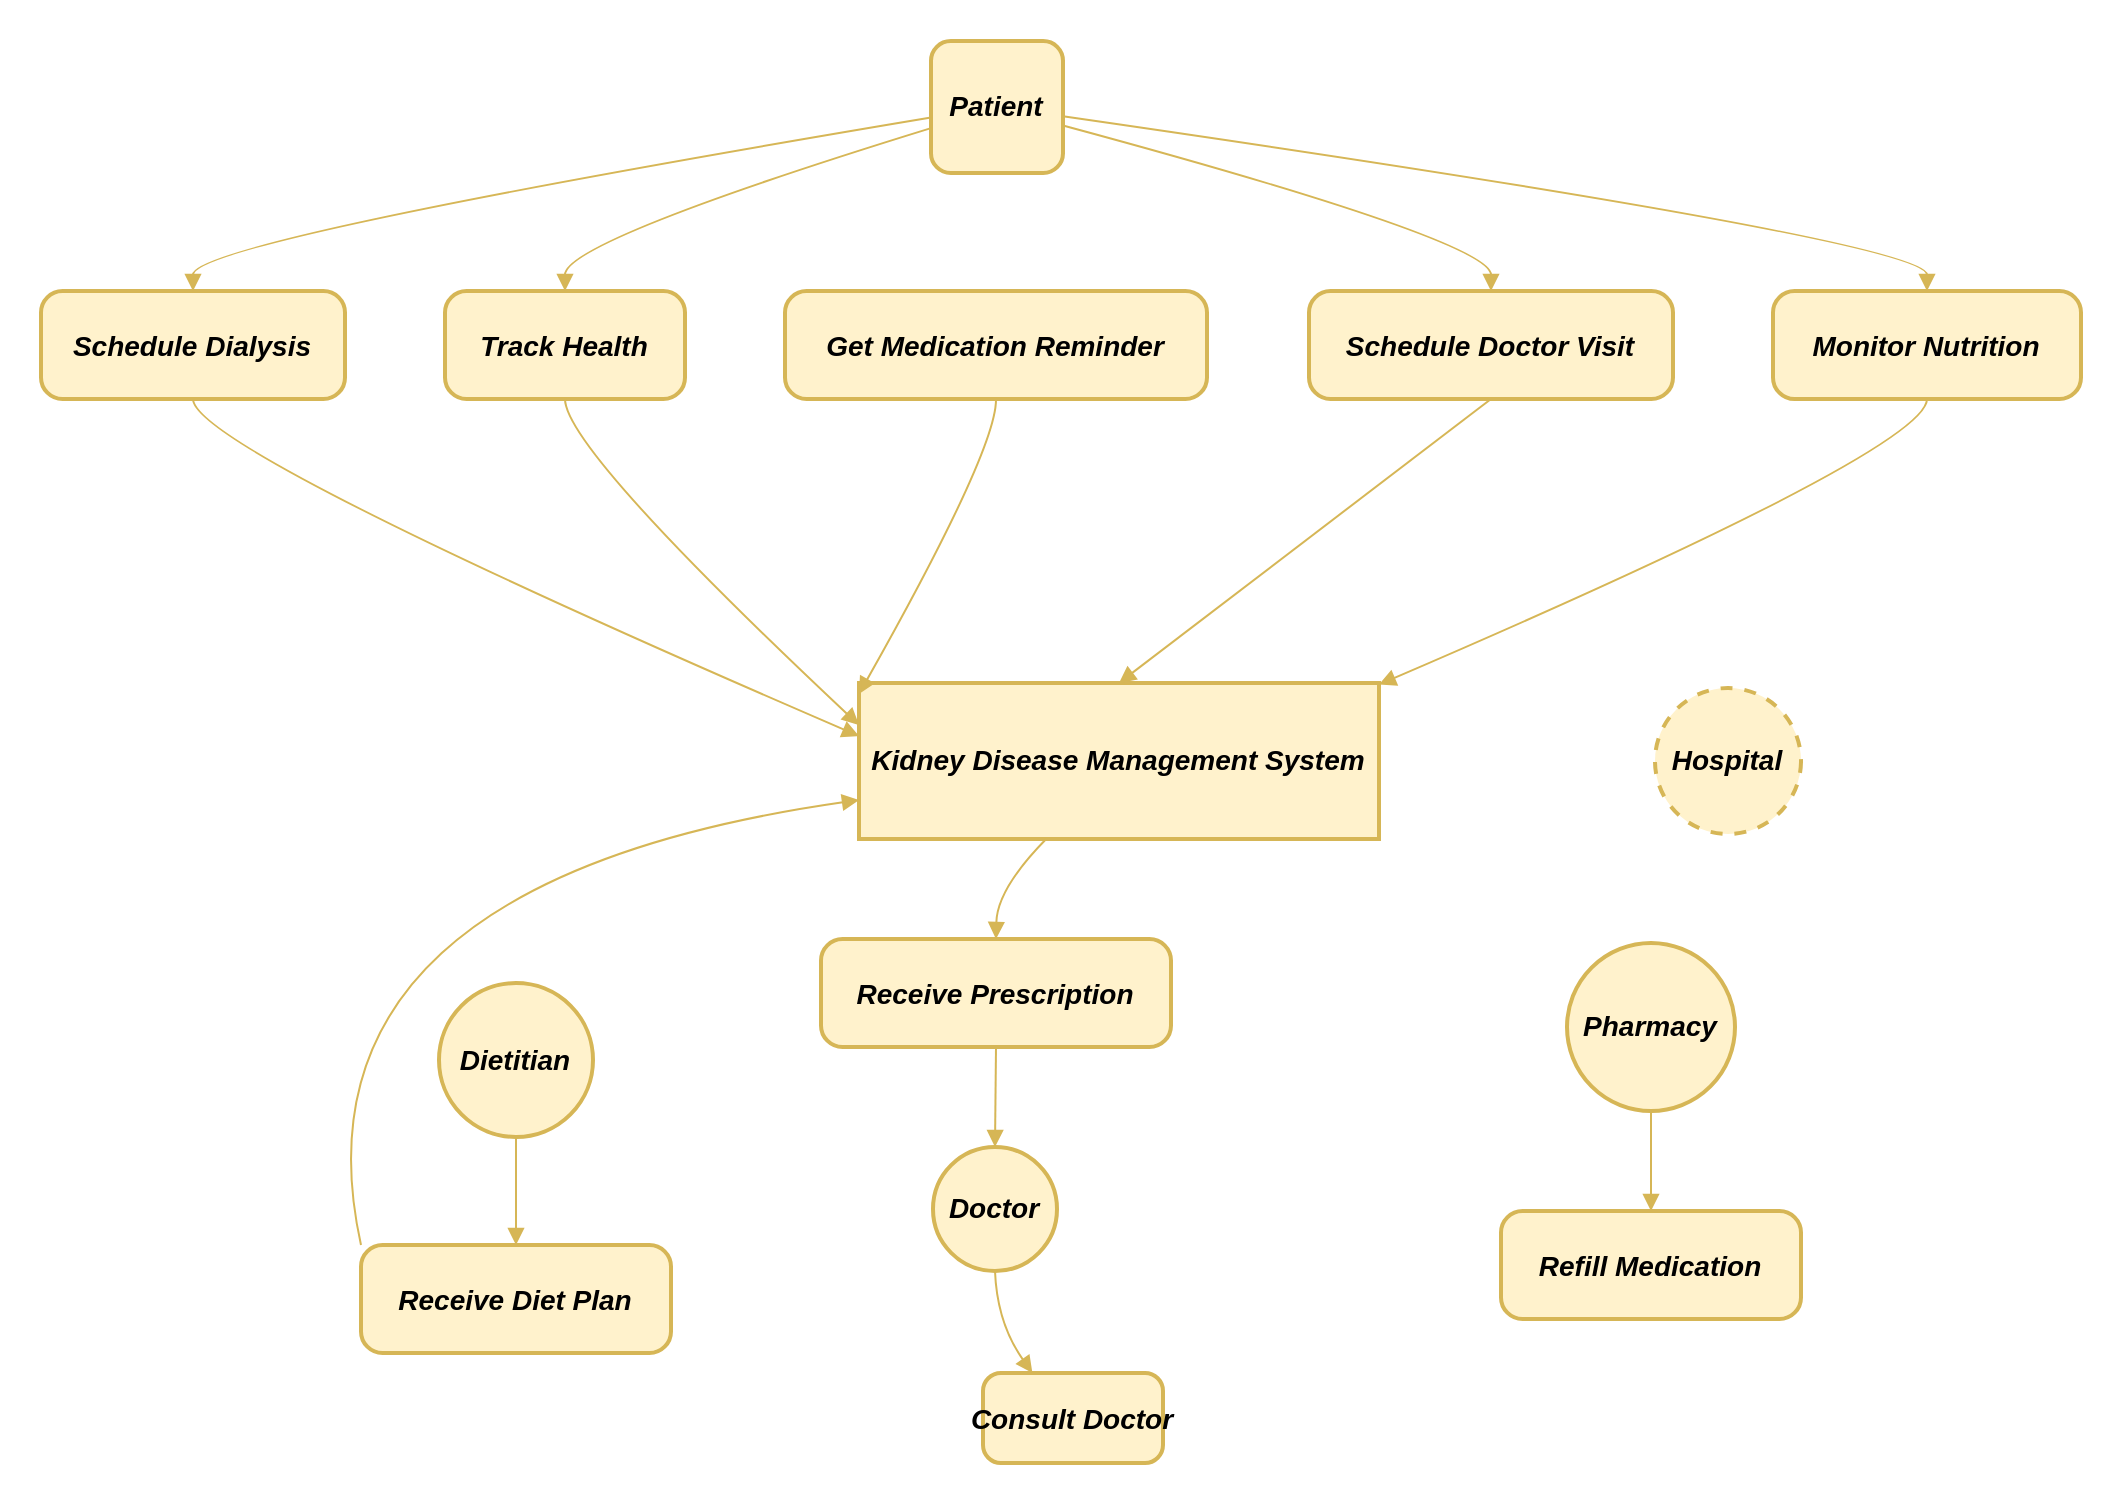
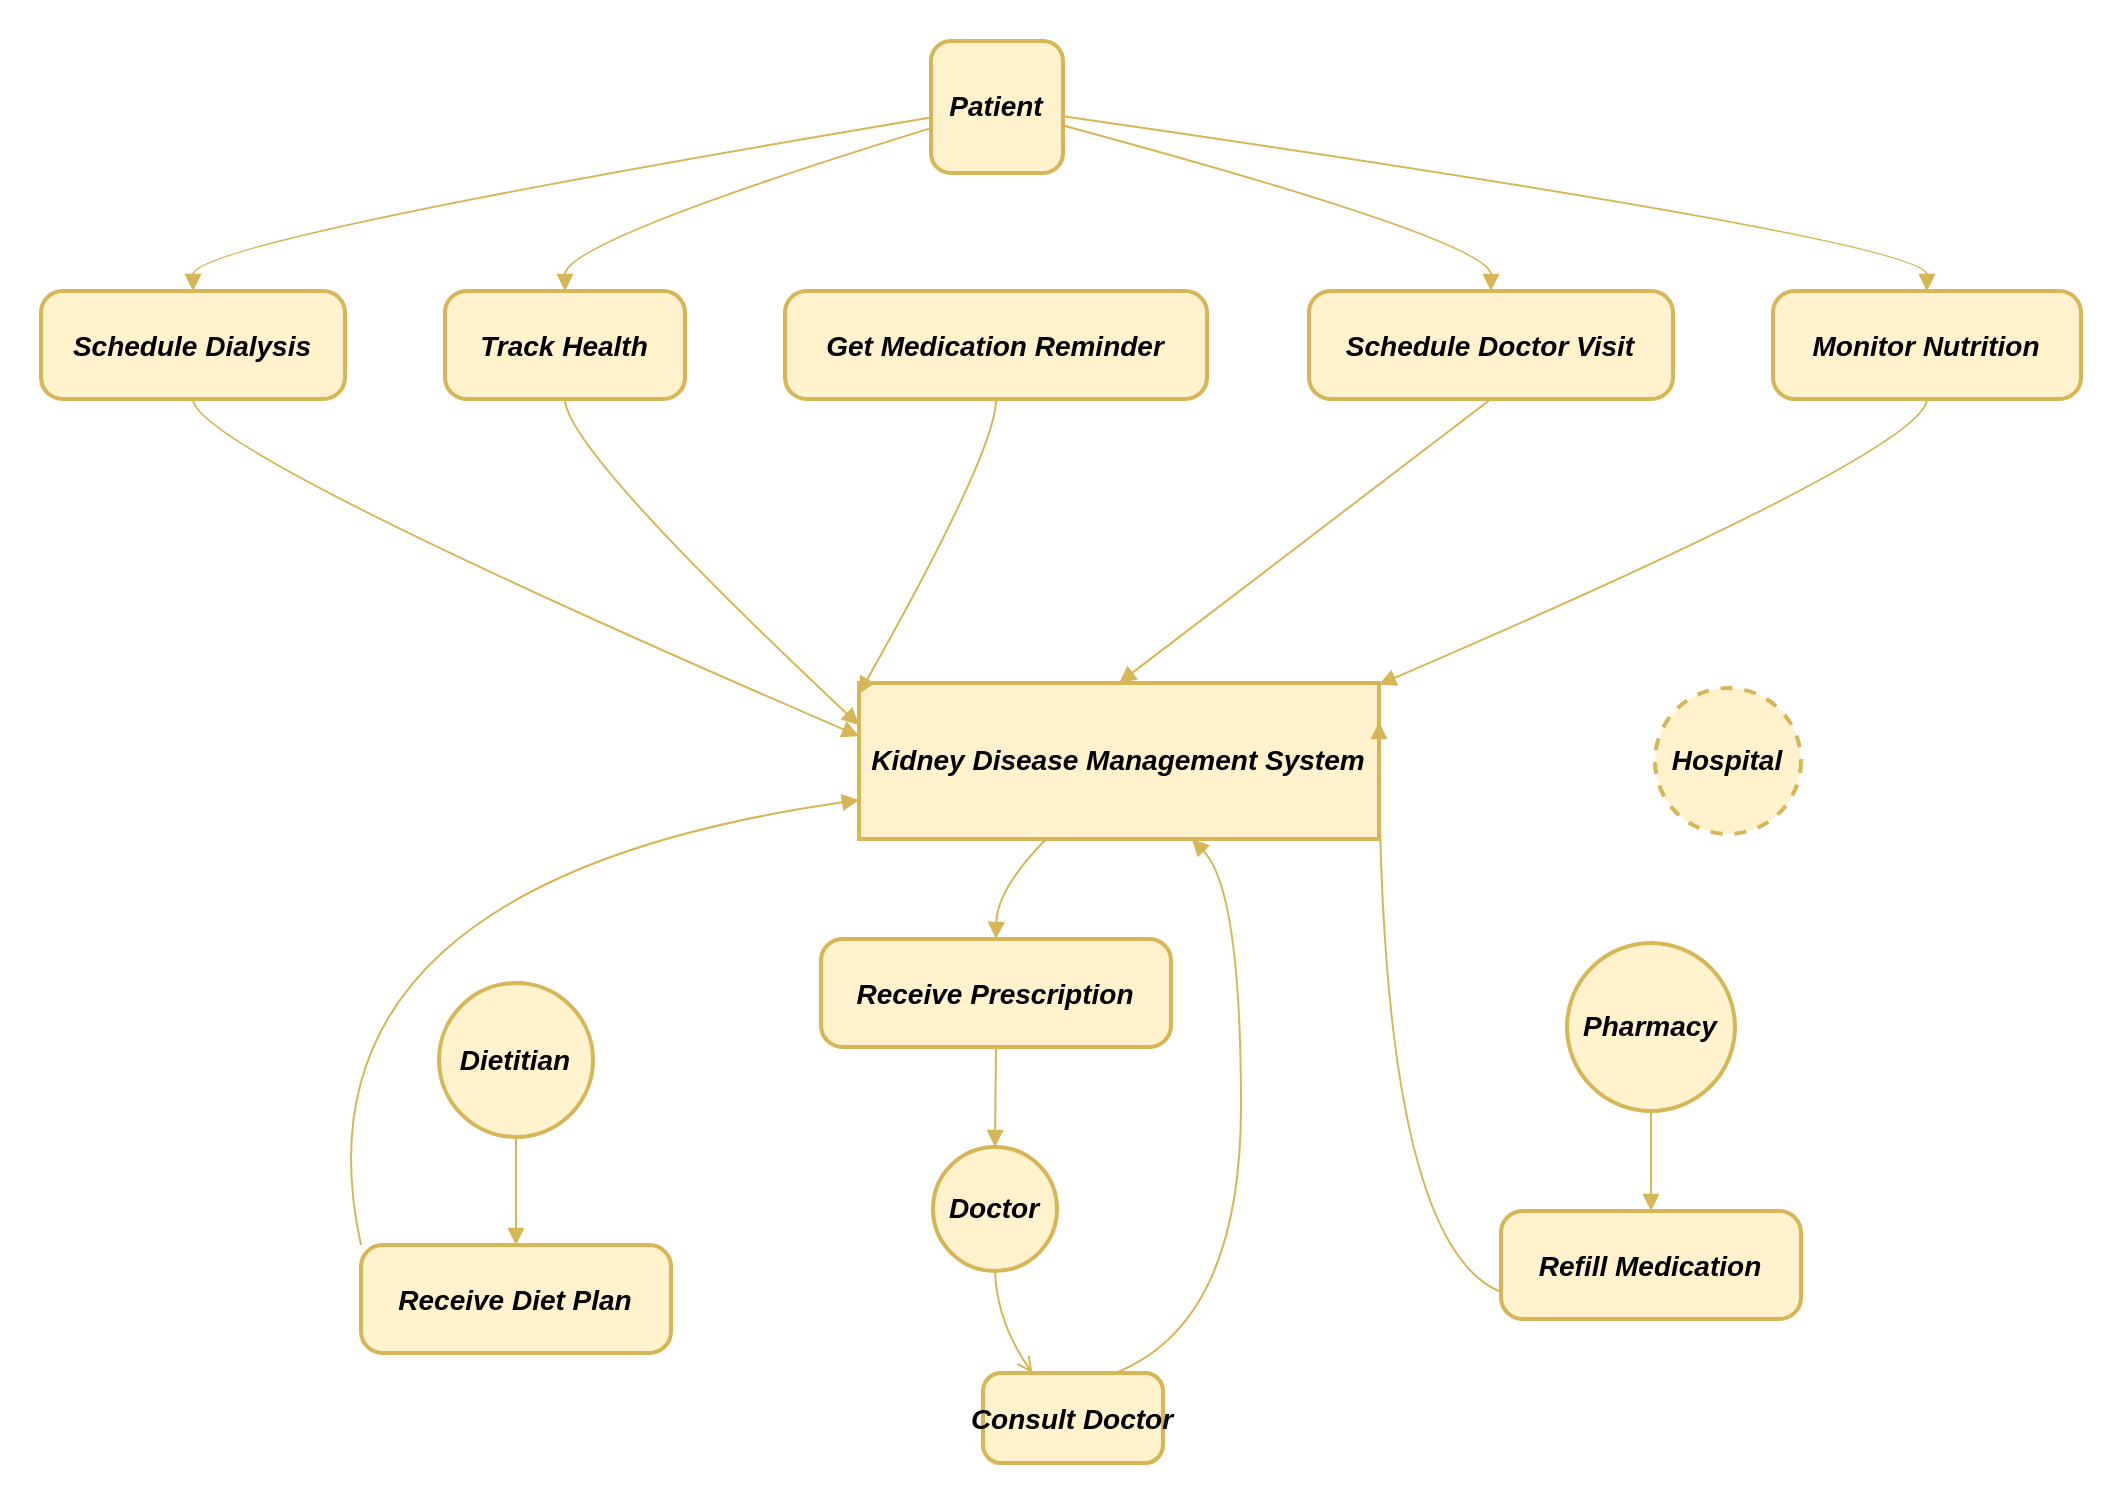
  <mxCell id="0" />
  <mxCell id="1" parent="0" />
  <mxCell id="2" value="Patient" style="aspect=fixed;strokeWidth=2;whiteSpace=wrap;fillColor=#fff2cc;strokeColor=#d6b656;fontSize=14;fontStyle=3;rounded=1;" vertex="1" parent="1"><mxGeometry x="465" y="20" width="66" height="66" as="geometry" /></mxCell>
  <mxCell id="3" value="Doctor" style="ellipse;aspect=fixed;strokeWidth=2;whiteSpace=wrap;fillColor=#fff2cc;strokeColor=#d6b656;fontSize=14;fontStyle=3" vertex="1" parent="1"><mxGeometry x="466" y="573" width="62" height="62" as="geometry" /></mxCell>
  <mxCell id="4" value="Pharmacy" style="ellipse;aspect=fixed;strokeWidth=2;whiteSpace=wrap;fillColor=#fff2cc;strokeColor=#d6b656;fontSize=14;fontStyle=3" vertex="1" parent="1"><mxGeometry x="783" y="471" width="84" height="84" as="geometry" /></mxCell>
  <mxCell id="5" value="Hospital" style="ellipse;aspect=fixed;strokeWidth=2;whiteSpace=wrap;fillColor=#fff2cc;strokeColor=#d6b656;fontSize=14;fontStyle=3;dashed=1;" vertex="1" parent="1"><mxGeometry x="827" y="343.5" width="73" height="73" as="geometry" /></mxCell>
  <mxCell id="6" value="Dietitian" style="ellipse;aspect=fixed;strokeWidth=2;whiteSpace=wrap;fillColor=#fff2cc;strokeColor=#d6b656;fontSize=14;fontStyle=3" vertex="1" parent="1"><mxGeometry x="219" y="491" width="77" height="77" as="geometry" /></mxCell>
  <mxCell id="7" value="Kidney Disease Management System" style="whiteSpace=wrap;strokeWidth=2;fillColor=#fff2cc;strokeColor=#d6b656;fontSize=14;fontStyle=3" vertex="1" parent="1"><mxGeometry x="429" y="341" width="260" height="78" as="geometry" /></mxCell>
  <mxCell id="8" value="Schedule Dialysis" style="rounded=1;arcSize=20;strokeWidth=2;fillColor=#fff2cc;strokeColor=#d6b656;fontSize=14;fontStyle=3" vertex="1" parent="1"><mxGeometry x="20" y="145" width="152" height="54" as="geometry" /></mxCell>
  <mxCell id="9" value="Track Health" style="rounded=1;arcSize=20;strokeWidth=2;fillColor=#fff2cc;strokeColor=#d6b656;fontSize=14;fontStyle=3" vertex="1" parent="1"><mxGeometry x="222" y="145" width="120" height="54" as="geometry" /></mxCell>
  <mxCell id="10" value="Get Medication Reminder" style="rounded=1;arcSize=20;strokeWidth=2;fillColor=#fff2cc;strokeColor=#d6b656;fontSize=14;fontStyle=3" vertex="1" parent="1"><mxGeometry x="392" y="145" width="211" height="54" as="geometry" /></mxCell>
  <mxCell id="11" value="Consult Doctor" style="rounded=1;arcSize=20;strokeWidth=2;fillColor=#fff2cc;strokeColor=#d6b656;fontSize=14;fontStyle=3" vertex="1" parent="1"><mxGeometry x="491" y="686" width="90" height="45" as="geometry" /></mxCell>
  <mxCell id="12" value="Receive Prescription" style="rounded=1;arcSize=20;strokeWidth=2;fillColor=#fff2cc;strokeColor=#d6b656;fontSize=14;fontStyle=3" vertex="1" parent="1"><mxGeometry x="410" y="469" width="175" height="54" as="geometry" /></mxCell>
  <mxCell id="13" value="Refill Medication" style="rounded=1;arcSize=20;strokeWidth=2;fillColor=#fff2cc;strokeColor=#d6b656;fontSize=14;fontStyle=3" vertex="1" parent="1"><mxGeometry x="750" y="605" width="150" height="54" as="geometry" /></mxCell>
  <mxCell id="14" value="Receive Diet Plan" style="rounded=1;arcSize=20;strokeWidth=2;fillColor=#fff2cc;strokeColor=#d6b656;fontSize=14;fontStyle=3" vertex="1" parent="1"><mxGeometry x="180" y="622" width="155" height="54" as="geometry" /></mxCell>
  <mxCell id="15" value="Monitor Nutrition" style="rounded=1;arcSize=20;strokeWidth=2;fillColor=#fff2cc;strokeColor=#d6b656;fontSize=14;fontStyle=3" vertex="1" parent="1"><mxGeometry x="886" y="145" width="154" height="54" as="geometry" /></mxCell>
  <mxCell id="16" value="Schedule Doctor Visit" style="rounded=1;arcSize=20;strokeWidth=2;fillColor=#fff2cc;strokeColor=#d6b656;fontSize=14;fontStyle=3" vertex="1" parent="1"><mxGeometry x="654" y="145" width="182" height="54" as="geometry" /></mxCell>
  <mxCell id="17" value="" style="curved=1;startArrow=none;endArrow=block;exitX=0;exitY=0.58;entryX=0.5;entryY=0;rounded=0;fillColor=#fff2cc;strokeColor=#d6b656;fontSize=14;fontStyle=3" edge="1" parent="1" source="2" target="8"><mxGeometry relative="1" as="geometry"><Array as="points"><mxPoint x="96" y="120" /></Array></mxGeometry></mxCell>
  <mxCell id="18" value="" style="curved=1;startArrow=none;endArrow=block;exitX=0;exitY=0.66;entryX=0.5;entryY=0;rounded=0;fillColor=#fff2cc;strokeColor=#d6b656;fontSize=14;fontStyle=3" edge="1" parent="1" source="2" target="9"><mxGeometry relative="1" as="geometry"><Array as="points"><mxPoint x="282" y="120" /></Array></mxGeometry></mxCell>
  <mxCell id="19" value="" style="curved=1;startArrow=none;endArrow=block;exitX=1;exitY=0.64;entryX=0.5;entryY=0;rounded=0;fillColor=#fff2cc;strokeColor=#d6b656;fontSize=14;fontStyle=3" edge="1" parent="1" source="2" target="16"><mxGeometry relative="1" as="geometry"><Array as="points"><mxPoint x="745" y="120" /></Array></mxGeometry></mxCell>
  <mxCell id="20" value="" style="curved=1;startArrow=none;endArrow=block;exitX=0.5;exitY=1;entryX=0;entryY=0.34;rounded=0;fillColor=#fff2cc;strokeColor=#d6b656;fontSize=14;fontStyle=3" edge="1" parent="1" source="8" target="7"><mxGeometry relative="1" as="geometry"><Array as="points"><mxPoint x="96" y="224" /></Array></mxGeometry></mxCell>
  <mxCell id="21" value="" style="curved=1;startArrow=none;endArrow=block;exitX=0.5;exitY=1;entryX=0;entryY=0.27;rounded=0;fillColor=#fff2cc;strokeColor=#d6b656;fontSize=14;fontStyle=3" edge="1" parent="1" source="9" target="7"><mxGeometry relative="1" as="geometry"><Array as="points"><mxPoint x="282" y="224" /></Array></mxGeometry></mxCell>
  <mxCell id="22" value="" style="curved=1;startArrow=none;endArrow=block;exitX=0.5;exitY=1;entryX=0;entryY=0.07;rounded=0;fillColor=#fff2cc;strokeColor=#d6b656;fontSize=14;fontStyle=3" edge="1" parent="1" source="10" target="7"><mxGeometry relative="1" as="geometry"><Array as="points"><mxPoint x="498" y="224" /></Array></mxGeometry></mxCell>
  <mxCell id="23" value="" style="curved=1;startArrow=none;endArrow=block;exitX=0.5;exitY=1;entryX=0.5;entryY=0;rounded=0;fillColor=#fff2cc;strokeColor=#d6b656;fontSize=14;fontStyle=3" edge="1" parent="1" source="16" target="7"><mxGeometry relative="1" as="geometry"><Array as="points" /></mxGeometry></mxCell>
- <mxCell id="24" value="" style="curved=1;startArrow=none;endArrow=block;exitX=0.51;exitY=1.01;entryX=0.27;entryY=-0.01;rounded=0;fillColor=#fff2cc;strokeColor=#d6b656;fontSize=14;fontStyle=3" edge="1" parent="1" source="3" target="11"><mxGeometry relative="1" as="geometry"><Array as="points"><mxPoint x="498" y="661" /></Array></mxGeometry></mxCell>
+ <mxCell id="24" value="" style="curved=1;startArrow=none;endArrow=open;exitX=0.51;exitY=1.01;entryX=0.27;entryY=-0.01;rounded=0;fillColor=#fff2cc;strokeColor=#d6b656;fontSize=14;fontStyle=3;" edge="1" parent="1" source="3" target="11"><mxGeometry relative="1" as="geometry"><Array as="points"><mxPoint x="498" y="661" /></Array></mxGeometry></mxCell>
+ <mxCell id="25" value="" style="curved=1;startArrow=none;endArrow=block;exitX=0.74;exitY=-0.01;entryX=0.64;entryY=1;rounded=0;fillColor=#fff2cc;strokeColor=#d6b656;fontSize=14;fontStyle=3" edge="1" parent="1" source="11" target="7"><mxGeometry relative="1" as="geometry"><Array as="points"><mxPoint x="620" y="661" /><mxPoint x="620" y="444" /></Array></mxGeometry></mxCell>
  <mxCell id="26" value="" style="curved=1;startArrow=none;endArrow=block;exitX=0.36;exitY=1;entryX=0.5;entryY=0;rounded=0;fillColor=#fff2cc;strokeColor=#d6b656;fontSize=14;fontStyle=3" edge="1" parent="1" source="7" target="12"><mxGeometry relative="1" as="geometry"><Array as="points"><mxPoint x="498" y="444" /></Array></mxGeometry></mxCell>
  <mxCell id="27" value="" style="curved=1;startArrow=none;endArrow=block;exitX=0.5;exitY=1;entryX=0.51;entryY=0;rounded=0;fillColor=#fff2cc;strokeColor=#d6b656;fontSize=14;fontStyle=3" edge="1" parent="1" source="12" target="3"><mxGeometry relative="1" as="geometry"><Array as="points" /></mxGeometry></mxCell>
  <mxCell id="28" value="" style="curved=1;startArrow=none;endArrow=block;exitX=0.5;exitY=1;entryX=0.5;entryY=0;rounded=0;fillColor=#fff2cc;strokeColor=#d6b656;fontSize=14;fontStyle=3" edge="1" parent="1" source="4" target="13"><mxGeometry relative="1" as="geometry"><Array as="points" /></mxGeometry></mxCell>
+ <mxCell id="29" value="" style="curved=1;startArrow=none;endArrow=block;exitX=0;exitY=0.75;entryX=1;entryY=0.25;rounded=0;exitDx=0;exitDy=0;fillColor=#fff2cc;strokeColor=#d6b656;fontSize=14;fontStyle=3" edge="1" parent="1" source="13" target="7"><mxGeometry relative="1" as="geometry"><Array as="points"><mxPoint x="689" y="621" /></Array></mxGeometry></mxCell>
  <mxCell id="30" value="" style="curved=1;startArrow=none;endArrow=block;exitX=0.5;exitY=1.01;entryX=0.5;entryY=0;rounded=0;fillColor=#fff2cc;strokeColor=#d6b656;fontSize=14;fontStyle=3" edge="1" parent="1" source="6" target="14"><mxGeometry relative="1" as="geometry"><Array as="points" /></mxGeometry></mxCell>
  <mxCell id="31" value="" style="curved=1;startArrow=none;endArrow=block;exitX=0;exitY=0;entryX=0;entryY=0.75;rounded=0;exitDx=0;exitDy=0;entryDx=0;entryDy=0;fillColor=#fff2cc;strokeColor=#d6b656;fontSize=14;fontStyle=3" edge="1" parent="1" source="14" target="7"><mxGeometry relative="1" as="geometry"><Array as="points"><mxPoint x="140" y="441" /></Array></mxGeometry></mxCell>
  <mxCell id="32" value="" style="curved=1;startArrow=none;endArrow=block;exitX=1;exitY=0.57;entryX=0.5;entryY=0;rounded=0;fillColor=#fff2cc;strokeColor=#d6b656;fontSize=14;fontStyle=3" edge="1" parent="1" source="2" target="15"><mxGeometry relative="1" as="geometry"><Array as="points"><mxPoint x="963" y="120" /></Array></mxGeometry></mxCell>
  <mxCell id="33" value="" style="curved=1;startArrow=none;endArrow=block;exitX=0.5;exitY=1;entryX=1;entryY=0.01;rounded=0;fillColor=#fff2cc;strokeColor=#d6b656;fontSize=14;fontStyle=3" edge="1" parent="1" source="15" target="7"><mxGeometry relative="1" as="geometry"><Array as="points"><mxPoint x="963" y="224" /></Array></mxGeometry></mxCell>
